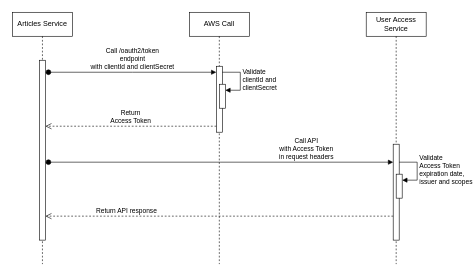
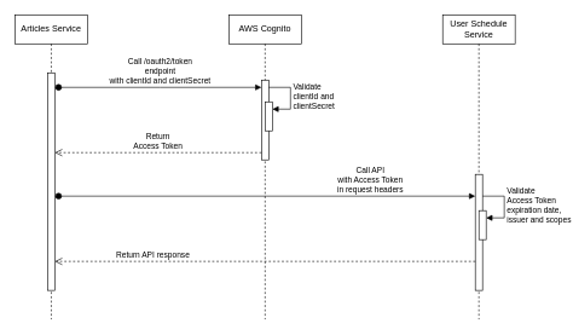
  <mxCell id="0" />
  <mxCell id="1" parent="0" />
  <mxCell id="2" value="Articles Service" style="shape=umlLifeline;perimeter=lifelinePerimeter;whiteSpace=wrap;html=1;container=1;dropTarget=0;collapsible=0;recursiveResize=0;outlineConnect=0;portConstraint=eastwest;newEdgeStyle={&quot;edgeStyle&quot;:&quot;elbowEdgeStyle&quot;,&quot;elbow&quot;:&quot;vertical&quot;,&quot;curved&quot;:0,&quot;rounded&quot;:0};" vertex="1" parent="1"><mxGeometry x="20" y="20" width="100" height="420" as="geometry" /></mxCell>
  <mxCell id="3" value="" style="html=1;points=[];perimeter=orthogonalPerimeter;outlineConnect=0;targetShapes=umlLifeline;portConstraint=eastwest;newEdgeStyle={&quot;edgeStyle&quot;:&quot;elbowEdgeStyle&quot;,&quot;elbow&quot;:&quot;vertical&quot;,&quot;curved&quot;:0,&quot;rounded&quot;:0};" vertex="1" parent="2"><mxGeometry x="45" y="80" width="10" height="300" as="geometry" /></mxCell>
- <mxCell id="4" value="AWS Call" style="shape=umlLifeline;perimeter=lifelinePerimeter;whiteSpace=wrap;html=1;container=1;dropTarget=0;collapsible=0;recursiveResize=0;outlineConnect=0;portConstraint=eastwest;newEdgeStyle={&quot;edgeStyle&quot;:&quot;elbowEdgeStyle&quot;,&quot;elbow&quot;:&quot;vertical&quot;,&quot;curved&quot;:0,&quot;rounded&quot;:0};" vertex="1" parent="1"><mxGeometry x="315" y="20" width="100" height="420" as="geometry" /></mxCell>
+ <mxCell id="4" value="AWS Cognito" style="shape=umlLifeline;perimeter=lifelinePerimeter;whiteSpace=wrap;html=1;container=1;dropTarget=0;collapsible=0;recursiveResize=0;outlineConnect=0;portConstraint=eastwest;newEdgeStyle={&quot;edgeStyle&quot;:&quot;elbowEdgeStyle&quot;,&quot;elbow&quot;:&quot;vertical&quot;,&quot;curved&quot;:0,&quot;rounded&quot;:0};" vertex="1" parent="1"><mxGeometry x="315" y="20" width="100" height="420" as="geometry" /></mxCell>
  <mxCell id="5" value="" style="html=1;points=[];perimeter=orthogonalPerimeter;outlineConnect=0;targetShapes=umlLifeline;portConstraint=eastwest;newEdgeStyle={&quot;edgeStyle&quot;:&quot;elbowEdgeStyle&quot;,&quot;elbow&quot;:&quot;vertical&quot;,&quot;curved&quot;:0,&quot;rounded&quot;:0};" vertex="1" parent="4"><mxGeometry x="45" y="90" width="10" height="110" as="geometry" /></mxCell>
  <mxCell id="6" value="" style="html=1;points=[];perimeter=orthogonalPerimeter;outlineConnect=0;targetShapes=umlLifeline;portConstraint=eastwest;newEdgeStyle={&quot;edgeStyle&quot;:&quot;elbowEdgeStyle&quot;,&quot;elbow&quot;:&quot;vertical&quot;,&quot;curved&quot;:0,&quot;rounded&quot;:0};" vertex="1" parent="4"><mxGeometry x="50" y="120" width="10" height="40" as="geometry" /></mxCell>
  <mxCell id="7" value="Validate&lt;br&gt;clientId and&lt;br&gt;clientSecret" style="html=1;align=left;spacingLeft=2;endArrow=block;rounded=0;edgeStyle=orthogonalEdgeStyle;curved=0;rounded=0;" edge="1" target="6" parent="4"><mxGeometry relative="1" as="geometry"><mxPoint x="55" y="100" as="sourcePoint" /><Array as="points"><mxPoint x="85" y="130" /></Array></mxGeometry></mxCell>
- <mxCell id="8" value="User Access Service" style="shape=umlLifeline;perimeter=lifelinePerimeter;whiteSpace=wrap;html=1;container=1;dropTarget=0;collapsible=0;recursiveResize=0;outlineConnect=0;portConstraint=eastwest;newEdgeStyle={&quot;edgeStyle&quot;:&quot;elbowEdgeStyle&quot;,&quot;elbow&quot;:&quot;vertical&quot;,&quot;curved&quot;:0,&quot;rounded&quot;:0};" vertex="1" parent="1"><mxGeometry x="610" y="20" width="100" height="420" as="geometry" /></mxCell>
+ <mxCell id="8" value="User Schedule Service" style="shape=umlLifeline;perimeter=lifelinePerimeter;whiteSpace=wrap;html=1;container=1;dropTarget=0;collapsible=0;recursiveResize=0;outlineConnect=0;portConstraint=eastwest;newEdgeStyle={&quot;edgeStyle&quot;:&quot;elbowEdgeStyle&quot;,&quot;elbow&quot;:&quot;vertical&quot;,&quot;curved&quot;:0,&quot;rounded&quot;:0};" vertex="1" parent="1"><mxGeometry x="610" y="20" width="100" height="420" as="geometry" /></mxCell>
  <mxCell id="9" value="" style="html=1;points=[];perimeter=orthogonalPerimeter;outlineConnect=0;targetShapes=umlLifeline;portConstraint=eastwest;newEdgeStyle={&quot;edgeStyle&quot;:&quot;elbowEdgeStyle&quot;,&quot;elbow&quot;:&quot;vertical&quot;,&quot;curved&quot;:0,&quot;rounded&quot;:0};" vertex="1" parent="8"><mxGeometry x="45" y="220" width="10" height="160" as="geometry" /></mxCell>
  <mxCell id="10" value="" style="html=1;points=[];perimeter=orthogonalPerimeter;outlineConnect=0;targetShapes=umlLifeline;portConstraint=eastwest;newEdgeStyle={&quot;edgeStyle&quot;:&quot;elbowEdgeStyle&quot;,&quot;elbow&quot;:&quot;vertical&quot;,&quot;curved&quot;:0,&quot;rounded&quot;:0};" vertex="1" parent="8"><mxGeometry x="50" y="270" width="10" height="40" as="geometry" /></mxCell>
  <mxCell id="11" value="Validate&lt;br&gt;Access Token&lt;br&gt;expiration date,&lt;br&gt;issuer and scopes" style="html=1;align=left;spacingLeft=2;endArrow=block;rounded=0;edgeStyle=orthogonalEdgeStyle;curved=0;rounded=0;" edge="1" target="10" parent="8"><mxGeometry relative="1" as="geometry"><mxPoint x="55" y="250" as="sourcePoint" /><Array as="points"><mxPoint x="85" y="280" /></Array></mxGeometry></mxCell>
  <mxCell id="12" value="Call /oauth2/token&lt;br&gt;endpoint&lt;br&gt;with clientId and clientSecret" style="html=1;verticalAlign=bottom;startArrow=oval;startFill=1;endArrow=block;startSize=8;edgeStyle=elbowEdgeStyle;elbow=vertical;curved=0;rounded=0;" edge="1" parent="1" target="5"><mxGeometry width="60" relative="1" as="geometry"><mxPoint x="80" y="120" as="sourcePoint" /><mxPoint x="280" y="120" as="targetPoint" /></mxGeometry></mxCell>
  <mxCell id="13" value="Return&lt;br&gt;Access Token" style="html=1;verticalAlign=bottom;endArrow=open;dashed=1;endSize=8;edgeStyle=elbowEdgeStyle;elbow=vertical;curved=0;rounded=0;" edge="1" parent="1" target="3"><mxGeometry relative="1" as="geometry"><mxPoint x="360" y="210" as="sourcePoint" /><mxPoint x="100" y="210" as="targetPoint" /></mxGeometry></mxCell>
  <mxCell id="14" value="Call API&lt;br&gt;with Access Token&lt;br&gt;in request headers" style="html=1;verticalAlign=bottom;startArrow=oval;startFill=1;endArrow=block;startSize=8;edgeStyle=elbowEdgeStyle;elbow=vertical;curved=0;rounded=0;" edge="1" parent="1" target="9"><mxGeometry x="0.496" width="60" relative="1" as="geometry"><mxPoint x="80" y="270" as="sourcePoint" /><mxPoint x="140" y="270" as="targetPoint" /><mxPoint as="offset" /></mxGeometry></mxCell>
  <mxCell id="15" value="Return API response" style="html=1;verticalAlign=bottom;endArrow=open;dashed=1;endSize=8;edgeStyle=elbowEdgeStyle;elbow=vertical;curved=0;rounded=0;" edge="1" parent="1" target="3"><mxGeometry x="0.535" relative="1" as="geometry"><mxPoint x="655" y="360" as="sourcePoint" /><mxPoint x="100" y="360" as="targetPoint" /><mxPoint as="offset" /></mxGeometry></mxCell>
